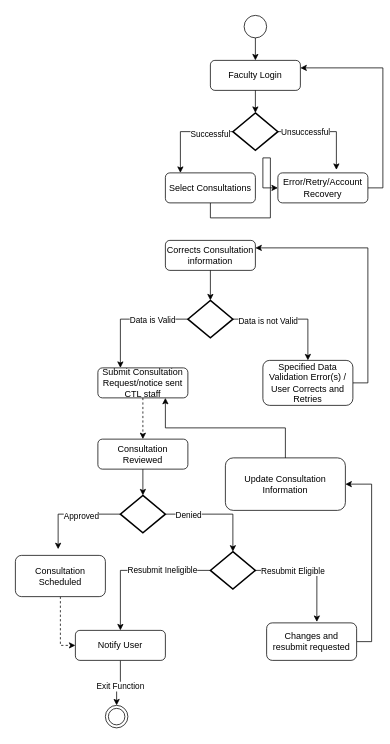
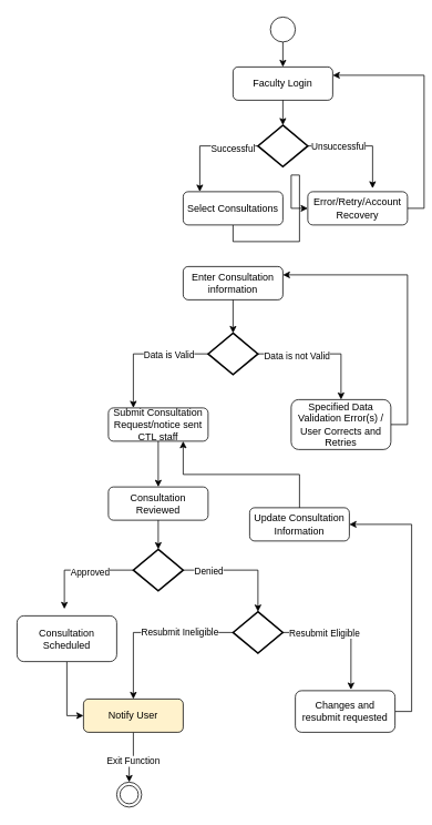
  <mxCell id="0" />
  <mxCell id="1" parent="0" />
  <mxCell id="2" value="Faculty Login" style="rounded=1;whiteSpace=wrap;html=1;fontSize=12;glass=0;strokeWidth=1;shadow=0;perimeter=rectanglePerimeter;" parent="1" vertex="1"><mxGeometry x="280" y="80" width="120" height="40" as="geometry" /></mxCell>
  <mxCell id="3" style="edgeStyle=orthogonalEdgeStyle;rounded=0;orthogonalLoop=1;jettySize=auto;html=1;exitX=0.5;exitY=1;exitDx=0;exitDy=0;entryX=0.5;entryY=0;entryDx=0;entryDy=0;" edge="1" parent="1" source="4" target="2"><mxGeometry relative="1" as="geometry" /></mxCell>
  <mxCell id="4" value="" style="ellipse;whiteSpace=wrap;html=1;aspect=fixed;" vertex="1" parent="1"><mxGeometry x="325" y="20" width="30" height="30" as="geometry" /></mxCell>
  <mxCell id="5" value="" style="strokeWidth=2;html=1;shape=mxgraph.flowchart.decision;whiteSpace=wrap;" vertex="1" parent="1"><mxGeometry x="310" y="150" width="60" height="50" as="geometry" /></mxCell>
  <mxCell id="6" style="edgeStyle=orthogonalEdgeStyle;rounded=0;orthogonalLoop=1;jettySize=auto;html=1;exitX=0.5;exitY=1;exitDx=0;exitDy=0;entryX=0.5;entryY=0;entryDx=0;entryDy=0;entryPerimeter=0;" edge="1" parent="1" source="2" target="5"><mxGeometry relative="1" as="geometry" /></mxCell>
  <mxCell id="7" style="edgeStyle=orthogonalEdgeStyle;rounded=0;orthogonalLoop=1;jettySize=auto;html=1;exitX=0.5;exitY=1;exitDx=0;exitDy=0;" edge="1" parent="1" source="8" target="10"><mxGeometry relative="1" as="geometry" /></mxCell>
  <mxCell id="8" value="Select Consultations" style="rounded=1;whiteSpace=wrap;html=1;glass=0;strokeWidth=1;shadow=0;" vertex="1" parent="1"><mxGeometry x="220" y="230" width="120" height="40" as="geometry" /></mxCell>
  <mxCell id="9" style="edgeStyle=orthogonalEdgeStyle;rounded=0;orthogonalLoop=1;jettySize=auto;html=1;exitX=1;exitY=0.5;exitDx=0;exitDy=0;entryX=1;entryY=0.25;entryDx=0;entryDy=0;" edge="1" parent="1" source="10" target="2"><mxGeometry relative="1" as="geometry" /></mxCell>
  <mxCell id="10" value="Error/Retry/Account Recovery" style="rounded=1;whiteSpace=wrap;html=1;glass=0;strokeWidth=1;shadow=0;" vertex="1" parent="1"><mxGeometry x="370" y="230" width="120" height="40" as="geometry" /></mxCell>
  <mxCell id="11" style="edgeStyle=orthogonalEdgeStyle;rounded=0;orthogonalLoop=1;jettySize=auto;html=1;exitX=0;exitY=0.5;exitDx=0;exitDy=0;exitPerimeter=0;entryX=0.167;entryY=0;entryDx=0;entryDy=0;entryPerimeter=0;" edge="1" parent="1" source="5" target="8"><mxGeometry relative="1" as="geometry" /></mxCell>
  <mxCell id="12" value="Successful" style="edgeLabel;html=1;align=center;verticalAlign=middle;resizable=0;points=[];" vertex="1" connectable="0" parent="11"><mxGeometry x="-0.504" y="3" relative="1" as="geometry"><mxPoint as="offset" /></mxGeometry></mxCell>
  <mxCell id="13" style="edgeStyle=orthogonalEdgeStyle;rounded=0;orthogonalLoop=1;jettySize=auto;html=1;exitX=1;exitY=0.5;exitDx=0;exitDy=0;exitPerimeter=0;entryX=0.65;entryY=-0.1;entryDx=0;entryDy=0;entryPerimeter=0;" edge="1" parent="1" source="5" target="10"><mxGeometry relative="1" as="geometry" /></mxCell>
  <mxCell id="14" value="Unsuccessful" style="edgeLabel;html=1;align=center;verticalAlign=middle;resizable=0;points=[];" vertex="1" connectable="0" parent="13"><mxGeometry x="-0.442" relative="1" as="geometry"><mxPoint as="offset" /></mxGeometry></mxCell>
- <mxCell id="15" value="Corrects Consultation information" style="rounded=1;whiteSpace=wrap;html=1;glass=0;strokeWidth=1;shadow=0;" vertex="1" parent="1"><mxGeometry x="220" y="320" width="120" height="40" as="geometry" /></mxCell>
+ <mxCell id="15" value="Enter Consultation information" style="rounded=1;whiteSpace=wrap;html=1;glass=0;strokeWidth=1;shadow=0;" vertex="1" parent="1"><mxGeometry x="220" y="320" width="120" height="40" as="geometry" /></mxCell>
  <mxCell id="16" style="edgeStyle=orthogonalEdgeStyle;rounded=0;orthogonalLoop=1;jettySize=auto;html=1;exitX=0;exitY=0.5;exitDx=0;exitDy=0;exitPerimeter=0;entryX=0.25;entryY=0;entryDx=0;entryDy=0;" edge="1" parent="1" source="20" target="23"><mxGeometry relative="1" as="geometry" /></mxCell>
  <mxCell id="17" value="Data is Valid" style="edgeLabel;html=1;align=center;verticalAlign=middle;resizable=0;points=[];" vertex="1" connectable="0" parent="16"><mxGeometry x="-0.378" y="1" relative="1" as="geometry"><mxPoint as="offset" /></mxGeometry></mxCell>
  <mxCell id="18" style="edgeStyle=orthogonalEdgeStyle;rounded=0;orthogonalLoop=1;jettySize=auto;html=1;exitX=1;exitY=0.5;exitDx=0;exitDy=0;exitPerimeter=0;entryX=0.5;entryY=0;entryDx=0;entryDy=0;" edge="1" parent="1" source="20" target="25"><mxGeometry relative="1" as="geometry" /></mxCell>
  <mxCell id="19" value="Data is not Valid" style="edgeLabel;html=1;align=center;verticalAlign=middle;resizable=0;points=[];" vertex="1" connectable="0" parent="18"><mxGeometry x="-0.407" y="-2" relative="1" as="geometry"><mxPoint as="offset" /></mxGeometry></mxCell>
  <mxCell id="20" value="" style="strokeWidth=2;html=1;shape=mxgraph.flowchart.decision;whiteSpace=wrap;" vertex="1" parent="1"><mxGeometry x="250" y="400" width="60" height="50" as="geometry" /></mxCell>
  <mxCell id="21" style="edgeStyle=orthogonalEdgeStyle;rounded=0;orthogonalLoop=1;jettySize=auto;html=1;exitX=0.5;exitY=1;exitDx=0;exitDy=0;entryX=0.5;entryY=0;entryDx=0;entryDy=0;entryPerimeter=0;" edge="1" parent="1" source="15" target="20"><mxGeometry relative="1" as="geometry" /></mxCell>
- <mxCell id="22" style="edgeStyle=orthogonalEdgeStyle;rounded=0;orthogonalLoop=1;jettySize=auto;html=1;exitX=0.5;exitY=1;exitDx=0;exitDy=0;entryX=0.5;entryY=0;entryDx=0;entryDy=0;dashed=1;" edge="1" parent="1" source="23" target="26"><mxGeometry relative="1" as="geometry" /></mxCell>
+ <mxCell id="22" style="edgeStyle=orthogonalEdgeStyle;rounded=0;orthogonalLoop=1;jettySize=auto;html=1;exitX=0.5;exitY=1;exitDx=0;exitDy=0;entryX=0.5;entryY=0;entryDx=0;entryDy=0;" edge="1" parent="1" source="23" target="26"><mxGeometry relative="1" as="geometry" /></mxCell>
  <mxCell id="23" value="Submit Consultation Request/notice sent CTL staff" style="rounded=1;whiteSpace=wrap;html=1;glass=0;strokeWidth=1;shadow=0;" vertex="1" parent="1"><mxGeometry x="130" y="490" width="120" height="40" as="geometry" /></mxCell>
  <mxCell id="24" style="edgeStyle=orthogonalEdgeStyle;rounded=0;orthogonalLoop=1;jettySize=auto;html=1;exitX=1;exitY=0.5;exitDx=0;exitDy=0;entryX=1;entryY=0.25;entryDx=0;entryDy=0;" edge="1" parent="1" source="25" target="15"><mxGeometry relative="1" as="geometry" /></mxCell>
  <mxCell id="25" value="Specified Data Validation Error(s) / User Corrects and Retries" style="rounded=1;whiteSpace=wrap;html=1;glass=0;strokeWidth=1;shadow=0;" vertex="1" parent="1"><mxGeometry x="350" y="480" width="120" height="60" as="geometry" /></mxCell>
  <mxCell id="26" value="Consultation Reviewed" style="rounded=1;whiteSpace=wrap;html=1;glass=0;strokeWidth=1;shadow=0;" vertex="1" parent="1"><mxGeometry x="130" y="585" width="120" height="40" as="geometry" /></mxCell>
  <mxCell id="27" style="edgeStyle=orthogonalEdgeStyle;rounded=0;orthogonalLoop=1;jettySize=auto;html=1;exitX=1;exitY=0.5;exitDx=0;exitDy=0;exitPerimeter=0;entryX=0.5;entryY=0;entryDx=0;entryDy=0;entryPerimeter=0;" edge="1" parent="1" source="29" target="42"><mxGeometry relative="1" as="geometry"><mxPoint x="280" y="740" as="targetPoint" /></mxGeometry></mxCell>
  <mxCell id="28" value="Denied" style="edgeLabel;html=1;align=center;verticalAlign=middle;resizable=0;points=[];" vertex="1" connectable="0" parent="27"><mxGeometry x="-0.565" y="-1" relative="1" as="geometry"><mxPoint as="offset" /></mxGeometry></mxCell>
  <mxCell id="29" value="" style="strokeWidth=2;html=1;shape=mxgraph.flowchart.decision;whiteSpace=wrap;" vertex="1" parent="1"><mxGeometry x="160" y="660" width="60" height="50" as="geometry" /></mxCell>
  <mxCell id="30" style="edgeStyle=orthogonalEdgeStyle;rounded=0;orthogonalLoop=1;jettySize=auto;html=1;exitX=0.5;exitY=1;exitDx=0;exitDy=0;entryX=0.5;entryY=0;entryDx=0;entryDy=0;entryPerimeter=0;" edge="1" parent="1" source="26" target="29"><mxGeometry relative="1" as="geometry" /></mxCell>
- <mxCell id="31" style="edgeStyle=orthogonalEdgeStyle;rounded=0;orthogonalLoop=1;jettySize=auto;html=1;exitX=0.5;exitY=1;exitDx=0;exitDy=0;entryX=0;entryY=0.5;entryDx=0;entryDy=0;dashed=1;" edge="1" parent="1" source="32" target="39"><mxGeometry relative="1" as="geometry" /></mxCell>
+ <mxCell id="31" style="edgeStyle=orthogonalEdgeStyle;rounded=0;orthogonalLoop=1;jettySize=auto;html=1;exitX=0.5;exitY=1;exitDx=0;exitDy=0;entryX=0;entryY=0.5;entryDx=0;entryDy=0;" edge="1" parent="1" source="32" target="39"><mxGeometry relative="1" as="geometry" /></mxCell>
  <mxCell id="32" value="Consultation Scheduled" style="rounded=1;whiteSpace=wrap;html=1;glass=0;strokeWidth=1;shadow=0;" vertex="1" parent="1"><mxGeometry x="20" y="740" width="120" height="55" as="geometry" /></mxCell>
  <mxCell id="33" style="edgeStyle=orthogonalEdgeStyle;rounded=0;orthogonalLoop=1;jettySize=auto;html=1;exitX=0;exitY=0.5;exitDx=0;exitDy=0;exitPerimeter=0;entryX=0.475;entryY=-0.15;entryDx=0;entryDy=0;entryPerimeter=0;" edge="1" parent="1" source="29" target="32"><mxGeometry relative="1" as="geometry" /></mxCell>
  <mxCell id="34" value="Approved" style="edgeLabel;html=1;align=center;verticalAlign=middle;resizable=0;points=[];" vertex="1" connectable="0" parent="33"><mxGeometry x="-0.18" y="2" relative="1" as="geometry"><mxPoint as="offset" /></mxGeometry></mxCell>
  <mxCell id="35" style="edgeStyle=orthogonalEdgeStyle;rounded=0;orthogonalLoop=1;jettySize=auto;html=1;exitX=0.5;exitY=0;exitDx=0;exitDy=0;entryX=0.75;entryY=1;entryDx=0;entryDy=0;" edge="1" parent="1" source="36" target="23"><mxGeometry relative="1" as="geometry" /></mxCell>
- <mxCell id="36" value="Update Consultation Information" style="rounded=1;whiteSpace=wrap;html=1;glass=0;strokeWidth=1;shadow=0;" vertex="1" parent="1"><mxGeometry x="300" y="610" width="160" height="70" as="geometry" /></mxCell>
+ <mxCell id="36" value="Update Consultation Information" style="rounded=1;whiteSpace=wrap;html=1;glass=0;strokeWidth=1;shadow=0;" vertex="1" parent="1"><mxGeometry x="300" y="610" width="120" height="40" as="geometry" /></mxCell>
  <mxCell id="37" style="edgeStyle=orthogonalEdgeStyle;rounded=0;orthogonalLoop=1;jettySize=auto;html=1;exitX=0.5;exitY=1;exitDx=0;exitDy=0;" edge="1" parent="1" source="39" target="47"><mxGeometry relative="1" as="geometry" /></mxCell>
  <mxCell id="38" value="Exit Function" style="edgeLabel;html=1;align=center;verticalAlign=middle;resizable=0;points=[];" vertex="1" connectable="0" parent="37"><mxGeometry x="-0.06" y="4" relative="1" as="geometry"><mxPoint as="offset" /></mxGeometry></mxCell>
- <mxCell id="39" value="Notify User" style="rounded=1;whiteSpace=wrap;html=1;glass=0;strokeWidth=1;shadow=0;" vertex="1" parent="1"><mxGeometry x="100" y="840" width="120" height="40" as="geometry" /></mxCell>
+ <mxCell id="39" value="Notify User" style="rounded=1;whiteSpace=wrap;html=1;glass=0;strokeWidth=1;shadow=0;fillColor=#fff2cc;" vertex="1" parent="1"><mxGeometry x="100" y="840" width="120" height="40" as="geometry" /></mxCell>
  <mxCell id="40" style="edgeStyle=orthogonalEdgeStyle;rounded=0;orthogonalLoop=1;jettySize=auto;html=1;exitX=1;exitY=0.5;exitDx=0;exitDy=0;entryX=1;entryY=0.5;entryDx=0;entryDy=0;" edge="1" parent="1" source="41" target="36"><mxGeometry relative="1" as="geometry" /></mxCell>
  <mxCell id="41" value="Changes and resubmit requested" style="rounded=1;whiteSpace=wrap;html=1;glass=0;strokeWidth=1;shadow=0;" vertex="1" parent="1"><mxGeometry x="355" y="830" width="120" height="50" as="geometry" /></mxCell>
  <mxCell id="42" value="" style="strokeWidth=2;html=1;shape=mxgraph.flowchart.decision;whiteSpace=wrap;" vertex="1" parent="1"><mxGeometry x="280" y="735" width="60" height="50" as="geometry" /></mxCell>
  <mxCell id="43" style="edgeStyle=orthogonalEdgeStyle;rounded=0;orthogonalLoop=1;jettySize=auto;html=1;exitX=0;exitY=0.5;exitDx=0;exitDy=0;exitPerimeter=0;entryX=0.5;entryY=0;entryDx=0;entryDy=0;" edge="1" parent="1" source="42" target="39"><mxGeometry relative="1" as="geometry"><mxPoint x="167" y="816" as="targetPoint" /></mxGeometry></mxCell>
  <mxCell id="44" value="Resubmit Ineligible" style="edgeLabel;html=1;align=center;verticalAlign=middle;resizable=0;points=[];" vertex="1" connectable="0" parent="43"><mxGeometry x="-0.348" y="-1" relative="1" as="geometry"><mxPoint as="offset" /></mxGeometry></mxCell>
  <mxCell id="45" style="edgeStyle=orthogonalEdgeStyle;rounded=0;orthogonalLoop=1;jettySize=auto;html=1;exitX=1;exitY=0.5;exitDx=0;exitDy=0;exitPerimeter=0;entryX=0.558;entryY=-0.025;entryDx=0;entryDy=0;entryPerimeter=0;" edge="1" parent="1" source="42" target="41"><mxGeometry relative="1" as="geometry" /></mxCell>
  <mxCell id="46" value="Resubmit Eligible" style="edgeLabel;html=1;align=center;verticalAlign=middle;resizable=0;points=[];" vertex="1" connectable="0" parent="45"><mxGeometry x="-0.591" y="-3" relative="1" as="geometry"><mxPoint x="18" y="-3" as="offset" /></mxGeometry></mxCell>
  <mxCell id="47" value="" style="ellipse;shape=doubleEllipse;whiteSpace=wrap;html=1;aspect=fixed;" vertex="1" parent="1"><mxGeometry x="140" y="940" width="30" height="30" as="geometry" /></mxCell>
